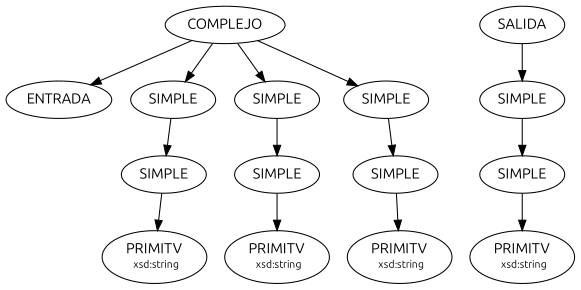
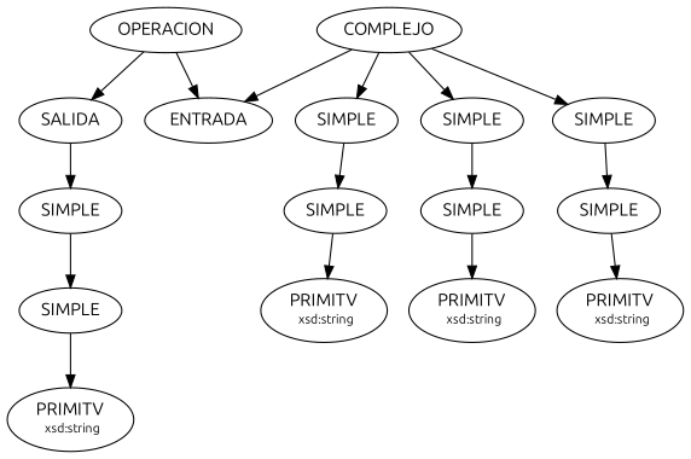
  digraph {
    fontname=Ubuntu
    node [fontname=Ubuntu]
    edge [fontname=Ubuntu]
+   n1 [label=OPERACION]
    n2 [label=ENTRADA]
    n3 [label=SALIDA]
    n4 [label=SIMPLE]
    n5 [label=COMPLEJO]
    n6 [label=SIMPLE]
    n7 [label=SIMPLE]
    n8 [label=SIMPLE]
    n9 [label=SIMPLE]
    n10 [label=SIMPLE]
    n11 [label=SIMPLE]
    n12 [label=<PRIMITV<BR/> <FONT POINT-SIZE="10">xsd:string</FONT>>]
    n13 [label=<PRIMITV<BR/> <FONT POINT-SIZE="10">xsd:string</FONT>>]
    n14 [label=<PRIMITV<BR/> <FONT POINT-SIZE="10">xsd:string</FONT>>]
    n15 [label=SIMPLE]
    n16 [label=<PRIMITV<BR/> <FONT POINT-SIZE="10">xsd:string</FONT>>]
+   n1 -> n2
+   n1 -> n3
    n3 -> n4
    n4 -> n15
    n5 -> n2
    n5 -> n6
    n5 -> n7
    n5 -> n8
    n6 -> n9
    n7 -> n10
    n8 -> n11
    n9 -> n12
    n10 -> n13
    n11 -> n14
    n15 -> n16
  }
